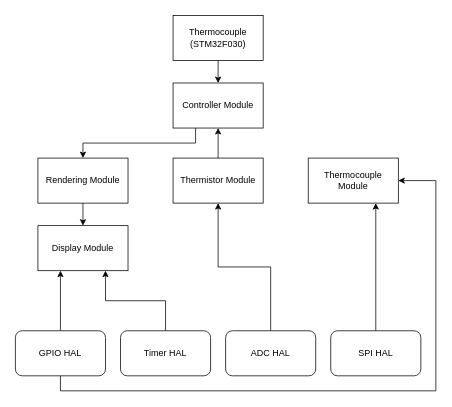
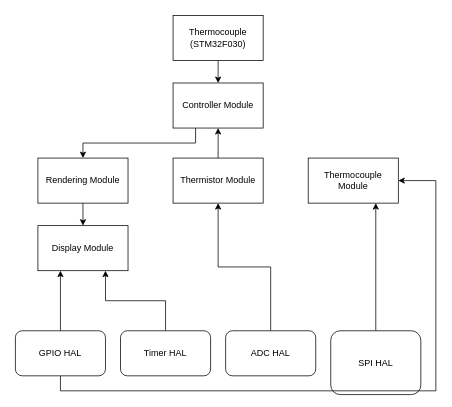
  <mxCell id="0" />
  <mxCell id="1" parent="0" />
  <mxCell id="2" style="edgeStyle=orthogonalEdgeStyle;rounded=0;orthogonalLoop=1;jettySize=auto;html=1;exitX=0.5;exitY=1;exitDx=0;exitDy=0;entryX=0.5;entryY=0;entryDx=0;entryDy=0;" edge="1" parent="1" source="3" target="5"><mxGeometry relative="1" as="geometry" /></mxCell>
  <mxCell id="3" value="Thermocouple&lt;br&gt;(STM32F030)" style="rounded=0;whiteSpace=wrap;html=1;" vertex="1" parent="1"><mxGeometry x="230" y="20" width="120" height="60" as="geometry" /></mxCell>
  <mxCell id="4" style="edgeStyle=orthogonalEdgeStyle;rounded=0;orthogonalLoop=1;jettySize=auto;html=1;exitX=0.25;exitY=1;exitDx=0;exitDy=0;entryX=0.5;entryY=0;entryDx=0;entryDy=0;" edge="1" parent="1" source="5" target="10"><mxGeometry relative="1" as="geometry" /></mxCell>
  <mxCell id="5" value="Controller Module" style="rounded=0;whiteSpace=wrap;html=1;" vertex="1" parent="1"><mxGeometry x="230" y="110" width="120" height="60" as="geometry" /></mxCell>
  <mxCell id="6" style="edgeStyle=orthogonalEdgeStyle;rounded=0;orthogonalLoop=1;jettySize=auto;html=1;exitX=0.5;exitY=0;exitDx=0;exitDy=0;entryX=0.5;entryY=1;entryDx=0;entryDy=0;" edge="1" parent="1" source="7" target="5"><mxGeometry relative="1" as="geometry" /></mxCell>
  <mxCell id="7" value="Thermistor Module" style="rounded=0;whiteSpace=wrap;html=1;" vertex="1" parent="1"><mxGeometry x="230" y="210" width="120" height="60" as="geometry" /></mxCell>
  <mxCell id="8" value="Thermocouple Module" style="rounded=0;whiteSpace=wrap;html=1;" vertex="1" parent="1"><mxGeometry x="410" y="210" width="120" height="60" as="geometry" /></mxCell>
  <mxCell id="9" style="edgeStyle=orthogonalEdgeStyle;rounded=0;orthogonalLoop=1;jettySize=auto;html=1;exitX=0.5;exitY=1;exitDx=0;exitDy=0;entryX=0.5;entryY=0;entryDx=0;entryDy=0;" edge="1" parent="1" source="10" target="11"><mxGeometry relative="1" as="geometry" /></mxCell>
  <mxCell id="10" value="Rendering Module" style="rounded=0;whiteSpace=wrap;html=1;" vertex="1" parent="1"><mxGeometry x="50" y="210" width="120" height="60" as="geometry" /></mxCell>
  <mxCell id="11" value="Display Module" style="rounded=0;whiteSpace=wrap;html=1;" vertex="1" parent="1"><mxGeometry x="50" y="300" width="120" height="60" as="geometry" /></mxCell>
  <mxCell id="12" style="edgeStyle=orthogonalEdgeStyle;rounded=0;orthogonalLoop=1;jettySize=auto;html=1;exitX=0.5;exitY=0;exitDx=0;exitDy=0;entryX=0.75;entryY=1;entryDx=0;entryDy=0;" edge="1" parent="1" source="13" target="8"><mxGeometry relative="1" as="geometry" /></mxCell>
- <mxCell id="13" value="SPI HAL" style="rounded=1;whiteSpace=wrap;html=1;" vertex="1" parent="1"><mxGeometry x="440" y="440" width="120" height="60" as="geometry" /></mxCell>
+ <mxCell id="13" value="SPI HAL" style="rounded=1;whiteSpace=wrap;html=1;" vertex="1" parent="1"><mxGeometry x="440" y="440" width="120" height="85" as="geometry" /></mxCell>
  <mxCell id="14" style="edgeStyle=orthogonalEdgeStyle;rounded=0;orthogonalLoop=1;jettySize=auto;html=1;exitX=0.5;exitY=0;exitDx=0;exitDy=0;entryX=0.75;entryY=1;entryDx=0;entryDy=0;" edge="1" parent="1" source="15" target="11"><mxGeometry relative="1" as="geometry" /></mxCell>
  <mxCell id="15" value="Timer HAL" style="rounded=1;whiteSpace=wrap;html=1;" vertex="1" parent="1"><mxGeometry x="160" y="440" width="120" height="60" as="geometry" /></mxCell>
  <mxCell id="16" style="edgeStyle=orthogonalEdgeStyle;rounded=0;orthogonalLoop=1;jettySize=auto;html=1;exitX=0.5;exitY=1;exitDx=0;exitDy=0;entryX=1;entryY=0.5;entryDx=0;entryDy=0;" edge="1" parent="1" source="18" target="8"><mxGeometry relative="1" as="geometry"><mxPoint x="580" y="240" as="targetPoint" /><Array as="points"><mxPoint x="80" y="520" /><mxPoint x="580" y="520" /><mxPoint x="580" y="240" /></Array></mxGeometry></mxCell>
  <mxCell id="17" style="edgeStyle=orthogonalEdgeStyle;rounded=0;orthogonalLoop=1;jettySize=auto;html=1;exitX=0.5;exitY=0;exitDx=0;exitDy=0;entryX=0.25;entryY=1;entryDx=0;entryDy=0;" edge="1" parent="1" source="18" target="11"><mxGeometry relative="1" as="geometry" /></mxCell>
  <mxCell id="18" value="GPIO HAL" style="rounded=1;whiteSpace=wrap;html=1;" vertex="1" parent="1"><mxGeometry x="20" y="440" width="120" height="60" as="geometry" /></mxCell>
  <mxCell id="19" style="edgeStyle=orthogonalEdgeStyle;rounded=0;orthogonalLoop=1;jettySize=auto;html=1;exitX=0.5;exitY=0;exitDx=0;exitDy=0;entryX=0.5;entryY=1;entryDx=0;entryDy=0;" edge="1" parent="1" source="20" target="7"><mxGeometry relative="1" as="geometry" /></mxCell>
  <mxCell id="20" value="ADC HAL" style="rounded=1;whiteSpace=wrap;html=1;" vertex="1" parent="1"><mxGeometry x="300" y="440" width="120" height="60" as="geometry" /></mxCell>
